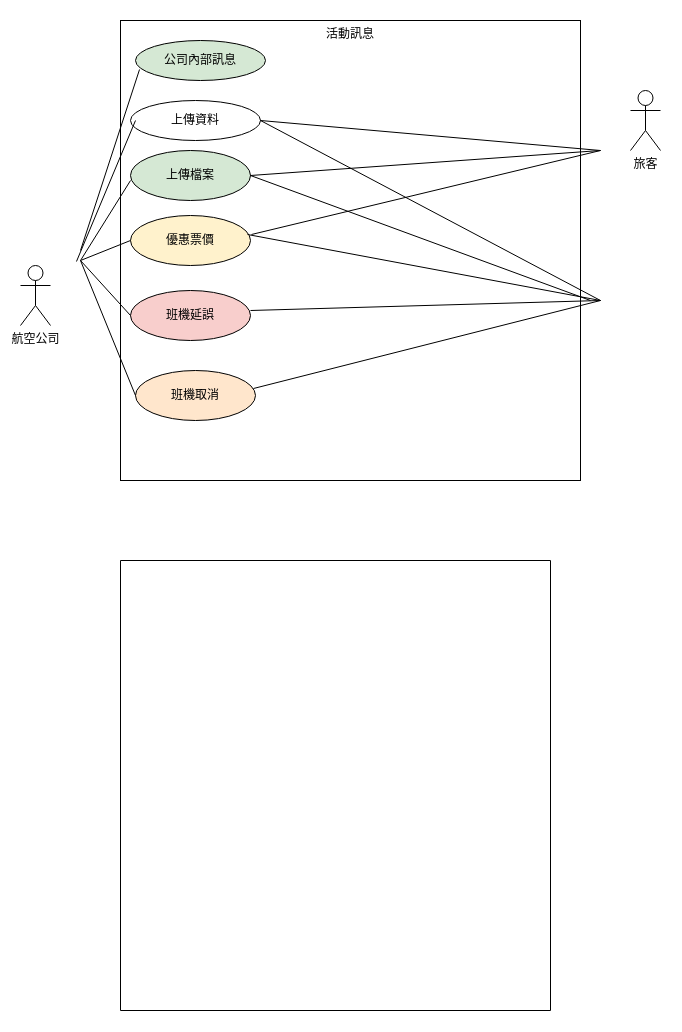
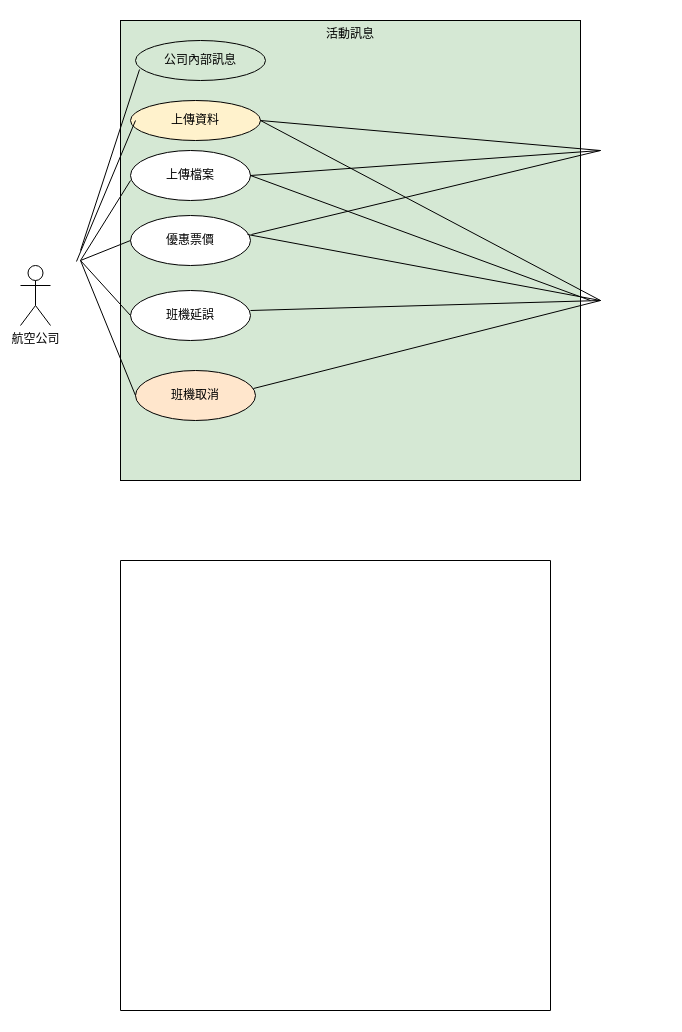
  <mxCell id="0" />
  <mxCell id="1" parent="0" />
- <mxCell id="2" value="活動訊息" style="whiteSpace=wrap;html=1;aspect=fixed;align=center;verticalAlign=top;" parent="1" vertex="1"><mxGeometry x="120" y="20" width="460" height="460" as="geometry" /></mxCell>
+ <mxCell id="2" value="活動訊息" style="whiteSpace=wrap;html=1;aspect=fixed;align=center;verticalAlign=top;fillColor=#d5e8d4;" parent="1" vertex="1"><mxGeometry x="120" y="20" width="460" height="460" as="geometry" /></mxCell>
  <mxCell id="3" value="航空公司" style="shape=umlActor;verticalLabelPosition=bottom;verticalAlign=top;html=1;outlineConnect=0;" parent="1" vertex="1"><mxGeometry x="20" y="265" width="30" height="60" as="geometry" /></mxCell>
  <mxCell id="4" value="班機取消" style="ellipse;whiteSpace=wrap;html=1;fillColor=#ffe6cc;" parent="1" vertex="1"><mxGeometry x="135" y="370" width="120" height="50" as="geometry" /></mxCell>
- <mxCell id="5" value="上傳資料" style="ellipse;whiteSpace=wrap;html=1;" parent="1" vertex="1"><mxGeometry x="130" y="100" width="130" height="40" as="geometry" /></mxCell>
- <mxCell id="6" value="上傳檔案" style="ellipse;whiteSpace=wrap;html=1;fillColor=#d5e8d4;" parent="1" vertex="1"><mxGeometry x="130" y="150" width="120" height="50" as="geometry" /></mxCell>
- <mxCell id="7" value="優惠票價" style="ellipse;whiteSpace=wrap;html=1;fillColor=#fff2cc;" parent="1" vertex="1"><mxGeometry x="130" y="215" width="120" height="50" as="geometry" /></mxCell>
- <mxCell id="8" value="班機延誤" style="ellipse;whiteSpace=wrap;html=1;fillColor=#f8cecc;" parent="1" vertex="1"><mxGeometry x="130" y="290" width="120" height="50" as="geometry" /></mxCell>
+ <mxCell id="5" value="上傳資料" style="ellipse;whiteSpace=wrap;html=1;fillColor=#fff2cc;" parent="1" vertex="1"><mxGeometry x="130" y="100" width="130" height="40" as="geometry" /></mxCell>
+ <mxCell id="6" value="上傳檔案" style="ellipse;whiteSpace=wrap;html=1;" parent="1" vertex="1"><mxGeometry x="130" y="150" width="120" height="50" as="geometry" /></mxCell>
+ <mxCell id="7" value="優惠票價" style="ellipse;whiteSpace=wrap;html=1;" parent="1" vertex="1"><mxGeometry x="130" y="215" width="120" height="50" as="geometry" /></mxCell>
+ <mxCell id="8" value="班機延誤" style="ellipse;whiteSpace=wrap;html=1;" parent="1" vertex="1"><mxGeometry x="130" y="290" width="120" height="50" as="geometry" /></mxCell>
  <mxCell id="9" value="公司內部訊息" style="ellipse;whiteSpace=wrap;html=1;fillColor=#d5e8d4;" parent="1" vertex="1"><mxGeometry x="135" y="40" width="130" height="40" as="geometry" /></mxCell>
  <mxCell id="10" value="" style="endArrow=none;html=1;rounded=0;entryX=0.975;entryY=0.38;entryDx=0;entryDy=0;entryPerimeter=0;" parent="1" target="7" edge="1"><mxGeometry width="50" height="50" relative="1" as="geometry"><mxPoint x="600" y="300" as="sourcePoint" /><mxPoint x="255" y="170" as="targetPoint" /></mxGeometry></mxCell>
  <mxCell id="11" value="" style="endArrow=none;html=1;rounded=0;entryX=0.975;entryY=0.38;entryDx=0;entryDy=0;entryPerimeter=0;" parent="1" edge="1"><mxGeometry width="50" height="50" relative="1" as="geometry"><mxPoint x="600" y="300" as="sourcePoint" /><mxPoint x="250" y="310" as="targetPoint" /></mxGeometry></mxCell>
  <mxCell id="12" value="" style="endArrow=none;html=1;rounded=0;entryX=0.983;entryY=0.36;entryDx=0;entryDy=0;entryPerimeter=0;" parent="1" target="4" edge="1"><mxGeometry width="50" height="50" relative="1" as="geometry"><mxPoint x="600" y="300" as="sourcePoint" /><mxPoint x="260" y="390" as="targetPoint" /></mxGeometry></mxCell>
- <mxCell id="13" value="旅客" style="shape=umlActor;verticalLabelPosition=bottom;verticalAlign=top;html=1;outlineConnect=0;" parent="1" vertex="1"><mxGeometry x="630" y="90" width="30" height="60" as="geometry" /></mxCell>
  <mxCell id="14" value="" style="endArrow=none;html=1;rounded=0;entryX=1.008;entryY=0.38;entryDx=0;entryDy=0;entryPerimeter=0;" parent="1" edge="1" target="7"><mxGeometry width="50" height="50" relative="1" as="geometry"><mxPoint x="600" y="150" as="sourcePoint" /><mxPoint x="250" y="230" as="targetPoint" /></mxGeometry></mxCell>
  <mxCell id="15" value="" style="endArrow=none;html=1;rounded=0;entryX=1;entryY=0.5;entryDx=0;entryDy=0;" parent="1" edge="1" target="6"><mxGeometry width="50" height="50" relative="1" as="geometry"><mxPoint x="590" y="300" as="sourcePoint" /><mxPoint x="260" y="180" as="targetPoint" /></mxGeometry></mxCell>
  <mxCell id="16" value="" style="endArrow=none;html=1;rounded=0;" parent="1" edge="1"><mxGeometry width="50" height="50" relative="1" as="geometry"><mxPoint x="600" y="300" as="sourcePoint" /><mxPoint x="260" y="120" as="targetPoint" /></mxGeometry></mxCell>
  <mxCell id="17" value="" style="endArrow=none;html=1;rounded=0;entryX=1;entryY=0.5;entryDx=0;entryDy=0;" parent="1" edge="1" target="6"><mxGeometry width="50" height="50" relative="1" as="geometry"><mxPoint x="600" y="150" as="sourcePoint" /><mxPoint x="255" y="180" as="targetPoint" /></mxGeometry></mxCell>
  <mxCell id="18" value="" style="endArrow=none;html=1;rounded=0;" parent="1" edge="1"><mxGeometry width="50" height="50" relative="1" as="geometry"><mxPoint x="600" y="150" as="sourcePoint" /><mxPoint x="260" y="120" as="targetPoint" /></mxGeometry></mxCell>
  <mxCell id="19" value="" style="endArrow=none;html=1;rounded=0;exitX=0.031;exitY=0.725;exitDx=0;exitDy=0;exitPerimeter=0;" parent="1" source="9" edge="1"><mxGeometry width="50" height="50" relative="1" as="geometry"><mxPoint x="405" y="180" as="sourcePoint" /><mxPoint x="80" y="250" as="targetPoint" /></mxGeometry></mxCell>
  <mxCell id="20" value="" style="endArrow=none;html=1;rounded=0;" parent="1" edge="1"><mxGeometry width="50" height="50" relative="1" as="geometry"><mxPoint x="135" y="120" as="sourcePoint" /><mxPoint x="75.97" y="261" as="targetPoint" /></mxGeometry></mxCell>
  <mxCell id="21" value="" style="endArrow=none;html=1;rounded=0;exitX=0.031;exitY=0.725;exitDx=0;exitDy=0;exitPerimeter=0;" parent="1" edge="1"><mxGeometry width="50" height="50" relative="1" as="geometry"><mxPoint x="130" y="180" as="sourcePoint" /><mxPoint x="80" y="260" as="targetPoint" /></mxGeometry></mxCell>
  <mxCell id="22" value="" style="endArrow=none;html=1;rounded=0;exitX=0.031;exitY=0.725;exitDx=0;exitDy=0;exitPerimeter=0;" parent="1" edge="1"><mxGeometry width="50" height="50" relative="1" as="geometry"><mxPoint x="130" y="240" as="sourcePoint" /><mxPoint x="80" y="260" as="targetPoint" /></mxGeometry></mxCell>
  <mxCell id="23" value="" style="endArrow=none;html=1;rounded=0;exitX=0;exitY=0.5;exitDx=0;exitDy=0;" parent="1" source="8" edge="1"><mxGeometry width="50" height="50" relative="1" as="geometry"><mxPoint x="140" y="250" as="sourcePoint" /><mxPoint x="80" y="260" as="targetPoint" /></mxGeometry></mxCell>
  <mxCell id="24" value="" style="endArrow=none;html=1;rounded=0;exitX=0;exitY=0.5;exitDx=0;exitDy=0;" parent="1" edge="1"><mxGeometry width="50" height="50" relative="1" as="geometry"><mxPoint x="135" y="395" as="sourcePoint" /><mxPoint x="80" y="260" as="targetPoint" /></mxGeometry></mxCell>
  <mxCell id="25" value="" style="swimlane;startSize=0;verticalAlign=top;" vertex="1" parent="1"><mxGeometry x="120" y="560" width="430" height="450" as="geometry" /></mxCell>
